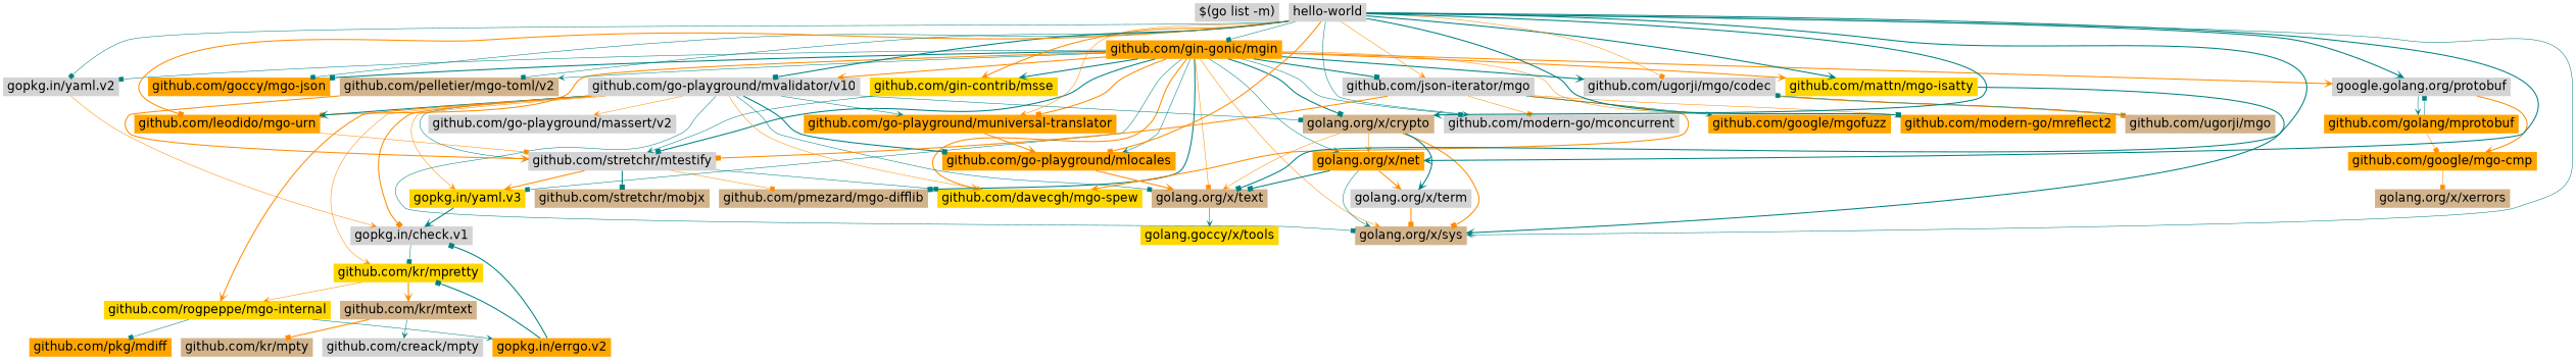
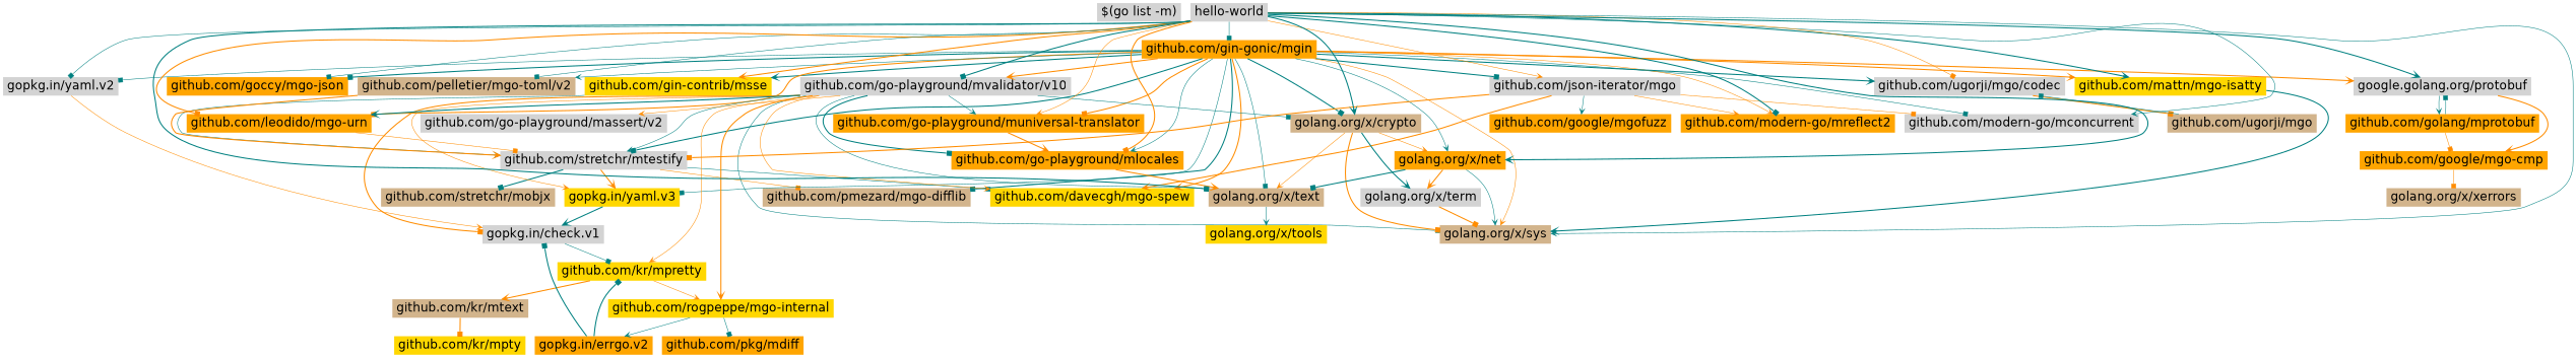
  digraph {
    root="$(go list -m)"
    node [color=darkgreen fillcolor=lightgrey fontname=Helvetica fontsize=24 shape=plaintext style=filled]
    edge [arrowhead=vee color=teal style=solid]
    "$(go list -m)"
    "github.com/gin-contrib/\msse" [fillcolor=gold]
    "github.com/stretchr/\mtestify"
    "github.com/davecgh/\mgo-spew" [color=blue fillcolor=gold]
    "github.com/pmezard/\mgo-difflib" [color=blue fillcolor=tan]
    "gopkg.in/yaml.v3" [fillcolor=gold]
    "github.com/stretchr/\mobjx" [color=blue fillcolor=tan]
    "gopkg.in/check.v1" [color=blue]
    "github.com/gin-gonic/\mgin" [fillcolor=orange]
    "github.com/go-playground/\mlocales" [fillcolor=orange]
    "github.com/go-playground/\muniversal-translator" [fillcolor=orange]
    "github.com/go-playground/\mvalidator/v10" [color=blue]
    "github.com/goccy/\mgo-json" [color=blue fillcolor=orange]
    "github.com/json-iterator/\mgo"
    "github.com/leodido/\mgo-urn" [fillcolor=orange]
    "github.com/mattn/\mgo-isatty" [fillcolor=gold]
    "github.com/modern-go/\mconcurrent" [color=blue]
    "github.com/modern-go/\mreflect2" [fillcolor=orange]
    "github.com/pelletier/\mgo-toml/v2" [fillcolor=tan]
    "github.com/ugorji/\mgo/codec"
    "golang.org/x/crypto" [fillcolor=tan]
    "golang.org/x/net" [fillcolor=orange]
    "golang.org/x/sys" [fillcolor=tan]
    "golang.org/x/text" [color=blue fillcolor=tan]
    "google.golang.org/protobuf"
    "gopkg.in/yaml.v2" [color=blue]
    "github.com/go-playground/\massert/v2"
    "github.com/kr/\mpretty" [fillcolor=gold]
    "github.com/rogpeppe/\mgo-internal" [fillcolor=gold]
    "github.com/google/\mgofuzz" [color=blue fillcolor=orange]
    "github.com/ugorji/\mgo" [color=blue fillcolor=tan]
    "golang.org/x/term"
-   "golang.org/x/tools" [fillcolor=gold label="golang.goccy/x/tools"]
+   "golang.org/x/tools" [fillcolor=gold]
    "github.com/golang/\mprotobuf" [fillcolor=orange]
    "github.com/google/\mgo-cmp" [fillcolor=orange]
    "github.com/kr/\mtext" [color=blue fillcolor=tan]
    "github.com/pkg/\mdiff" [color=blue fillcolor=orange]
    "gopkg.in/errgo.v2" [fillcolor=orange]
    "golang.org/x/xerrors" [color=blue fillcolor=tan]
-   "github.com/creack/\mpty" [color=blue]
-   "github.com/kr/\mpty" [fillcolor=tan]
+   "github.com/kr/\mpty" [fillcolor=gold]
    "hello-world"
    "github.com/gin-contrib/\msse" -> "github.com/stretchr/\mtestify"
    "github.com/stretchr/\mtestify" -> "github.com/davecgh/\mgo-spew" [arrowhead=box]
    "github.com/stretchr/\mtestify" -> "github.com/pmezard/\mgo-difflib" [arrowhead=box color=darkorange]
    "github.com/stretchr/\mtestify" -> "gopkg.in/yaml.v3" [color=darkorange style=bold]
    "github.com/stretchr/\mtestify" -> "github.com/stretchr/\mobjx" [arrowhead=box style=bold]
    "gopkg.in/yaml.v3" -> "gopkg.in/check.v1" [style=bold]
    "gopkg.in/check.v1" -> "github.com/kr/\mpretty" [arrowhead=box]
    "github.com/gin-gonic/\mgin" -> "github.com/gin-contrib/\msse" [style=bold]
    "github.com/gin-gonic/\mgin" -> "github.com/stretchr/\mtestify" [arrowhead=box style=bold]
    "github.com/gin-gonic/\mgin" -> "github.com/davecgh/\mgo-spew" [color=darkorange style=bold]
    "github.com/gin-gonic/\mgin" -> "github.com/pmezard/\mgo-difflib" [arrowhead=box style=bold]
    "github.com/gin-gonic/\mgin" -> "gopkg.in/yaml.v3" [arrowhead=box]
    "github.com/gin-gonic/\mgin" -> "github.com/go-playground/\mlocales"
    "github.com/gin-gonic/\mgin" -> "github.com/go-playground/\muniversal-translator" [arrowhead=box color=darkorange style=bold]
    "github.com/gin-gonic/\mgin" -> "github.com/go-playground/\mvalidator/v10" [color=darkorange style=bold]
    "github.com/gin-gonic/\mgin" -> "github.com/goccy/\mgo-json" [arrowhead=box style=bold]
    "github.com/gin-gonic/\mgin" -> "github.com/json-iterator/\mgo" [arrowhead=box style=bold]
    "github.com/gin-gonic/\mgin" -> "github.com/leodido/\mgo-urn" [arrowhead=box color=darkorange style=bold]
    "github.com/gin-gonic/\mgin" -> "github.com/mattn/\mgo-isatty" [color=darkorange style=bold]
    "github.com/gin-gonic/\mgin" -> "github.com/modern-go/\mconcurrent" [arrowhead=box]
    "github.com/gin-gonic/\mgin" -> "github.com/modern-go/\mreflect2" [color=darkorange]
    "github.com/gin-gonic/\mgin" -> "github.com/pelletier/\mgo-toml/v2"
    "github.com/gin-gonic/\mgin" -> "github.com/ugorji/\mgo/codec" [style=bold]
    "github.com/gin-gonic/\mgin" -> "golang.org/x/crypto" [arrowhead=box style=bold]
    "github.com/gin-gonic/\mgin" -> "golang.org/x/net"
    "github.com/gin-gonic/\mgin" -> "golang.org/x/sys" [color=darkorange]
-   "github.com/gin-gonic/\mgin" -> "golang.org/x/text" [arrowhead=box color=darkorange]
+   "github.com/gin-gonic/\mgin" -> "golang.org/x/text" [arrowhead=box]
    "github.com/gin-gonic/\mgin" -> "google.golang.org/protobuf" [color=darkorange style=bold]
    "github.com/gin-gonic/\mgin" -> "gopkg.in/yaml.v2" [arrowhead=box]
    "github.com/go-playground/\mlocales" -> "golang.org/x/text" [color=darkorange style=bold]
    "github.com/go-playground/\muniversal-translator" -> "github.com/go-playground/\mlocales" [color=darkorange style=bold]
    "github.com/go-playground/\mvalidator/v10" -> "github.com/stretchr/\mtestify"
    "github.com/go-playground/\mvalidator/v10" -> "github.com/davecgh/\mgo-spew" [color=darkorange]
    "github.com/go-playground/\mvalidator/v10" -> "gopkg.in/yaml.v3" [color=darkorange]
    "github.com/go-playground/\mvalidator/v10" -> "gopkg.in/check.v1" [arrowhead=box color=darkorange style=bold]
    "github.com/go-playground/\mvalidator/v10" -> "github.com/go-playground/\mlocales" [arrowhead=box style=bold]
    "github.com/go-playground/\mvalidator/v10" -> "github.com/go-playground/\muniversal-translator"
    "github.com/go-playground/\mvalidator/v10" -> "github.com/leodido/\mgo-urn" [style=bold]
    "github.com/go-playground/\mvalidator/v10" -> "golang.org/x/crypto" [arrowhead=box]
    "github.com/go-playground/\mvalidator/v10" -> "golang.org/x/sys" [arrowhead=box]
    "github.com/go-playground/\mvalidator/v10" -> "golang.org/x/text" [arrowhead=box]
    "github.com/go-playground/\mvalidator/v10" -> "github.com/go-playground/\massert/v2" [color=darkorange]
    "github.com/go-playground/\mvalidator/v10" -> "github.com/kr/\mpretty" [color=darkorange]
    "github.com/go-playground/\mvalidator/v10" -> "github.com/rogpeppe/\mgo-internal" [color=darkorange style=bold]
    "github.com/json-iterator/\mgo" -> "github.com/stretchr/\mtestify" [arrowhead=box color=darkorange style=bold]
    "github.com/json-iterator/\mgo" -> "github.com/davecgh/\mgo-spew" [color=darkorange style=bold]
    "github.com/json-iterator/\mgo" -> "github.com/modern-go/\mconcurrent" [arrowhead=box color=darkorange]
    "github.com/json-iterator/\mgo" -> "github.com/modern-go/\mreflect2" [color=darkorange]
    "github.com/json-iterator/\mgo" -> "github.com/google/\mgofuzz"
    "github.com/leodido/\mgo-urn" -> "github.com/stretchr/\mtestify" [arrowhead=box color=darkorange]
    "github.com/mattn/\mgo-isatty" -> "golang.org/x/sys" [style=bold]
    "github.com/pelletier/\mgo-toml/v2" -> "github.com/stretchr/\mtestify" [color=darkorange style=bold]
    "github.com/ugorji/\mgo/codec" -> "github.com/ugorji/\mgo" [arrowhead=box color=darkorange style=bold]
    "golang.org/x/crypto" -> "golang.org/x/net" [color=darkorange]
    "golang.org/x/crypto" -> "golang.org/x/sys" [arrowhead=box color=darkorange style=bold]
    "golang.org/x/crypto" -> "golang.org/x/text" [color=darkorange]
    "golang.org/x/crypto" -> "golang.org/x/term" [style=bold]
    "golang.org/x/net" -> "golang.org/x/sys"
    "golang.org/x/net" -> "golang.org/x/text" [arrowhead=box style=bold]
    "golang.org/x/net" -> "golang.org/x/term" [color=darkorange style=bold]
    "golang.org/x/text" -> "golang.org/x/tools"
    "google.golang.org/protobuf" -> "github.com/golang/\mprotobuf"
    "google.golang.org/protobuf" -> "github.com/google/\mgo-cmp" [color=darkorange style=bold]
    "gopkg.in/yaml.v2" -> "gopkg.in/check.v1" [color=darkorange]
    "github.com/kr/\mpretty" -> "github.com/rogpeppe/\mgo-internal" [color=darkorange]
    "github.com/kr/\mpretty" -> "github.com/kr/\mtext" [color=darkorange style=bold]
    "github.com/rogpeppe/\mgo-internal" -> "github.com/pkg/\mdiff" [arrowhead=box]
    "github.com/rogpeppe/\mgo-internal" -> "gopkg.in/errgo.v2"
    "github.com/ugorji/\mgo" -> "github.com/ugorji/\mgo/codec" [arrowhead=box]
    "golang.org/x/term" -> "golang.org/x/sys" [arrowhead=box color=darkorange style=bold]
    "github.com/golang/\mprotobuf" -> "google.golang.org/protobuf" [arrowhead=box]
    "github.com/golang/\mprotobuf" -> "github.com/google/\mgo-cmp" [arrowhead=box color=darkorange]
    "github.com/google/\mgo-cmp" -> "golang.org/x/xerrors" [arrowhead=box color=darkorange]
-   "github.com/kr/\mtext" -> "github.com/creack/\mpty"
    "github.com/kr/\mtext" -> "github.com/kr/\mpty" [arrowhead=box color=darkorange style=bold]
    "gopkg.in/errgo.v2" -> "gopkg.in/check.v1" [arrowhead=box style=bold]
    "gopkg.in/errgo.v2" -> "github.com/kr/\mpretty" [arrowhead=box style=bold]
    "hello-world" -> "github.com/gin-contrib/\msse" [color=darkorange style=bold]
    "hello-world" -> "github.com/gin-gonic/\mgin" [arrowhead=box]
    "hello-world" -> "github.com/go-playground/\mlocales" [arrowhead=box color=darkorange style=bold]
    "hello-world" -> "github.com/go-playground/\muniversal-translator" [color=darkorange]
    "hello-world" -> "github.com/go-playground/\mvalidator/v10" [arrowhead=box style=bold]
    "hello-world" -> "github.com/goccy/\mgo-json" [arrowhead=box]
    "hello-world" -> "github.com/json-iterator/\mgo" [color=darkorange]
    "hello-world" -> "github.com/leodido/\mgo-urn" [arrowhead=box color=darkorange style=bold]
    "hello-world" -> "github.com/mattn/\mgo-isatty" [style=bold]
    "hello-world" -> "github.com/modern-go/\mconcurrent"
    "hello-world" -> "github.com/modern-go/\mreflect2" [arrowhead=box style=bold]
    "hello-world" -> "github.com/pelletier/\mgo-toml/v2" [arrowhead=box]
    "hello-world" -> "github.com/ugorji/\mgo/codec" [arrowhead=box color=darkorange]
    "hello-world" -> "golang.org/x/crypto" [style=bold]
    "hello-world" -> "golang.org/x/net" [style=bold]
    "hello-world" -> "golang.org/x/sys"
    "hello-world" -> "golang.org/x/text" [arrowhead=box style=bold]
    "hello-world" -> "google.golang.org/protobuf" [style=bold]
    "hello-world" -> "gopkg.in/yaml.v2" [arrowhead=box]
  }
